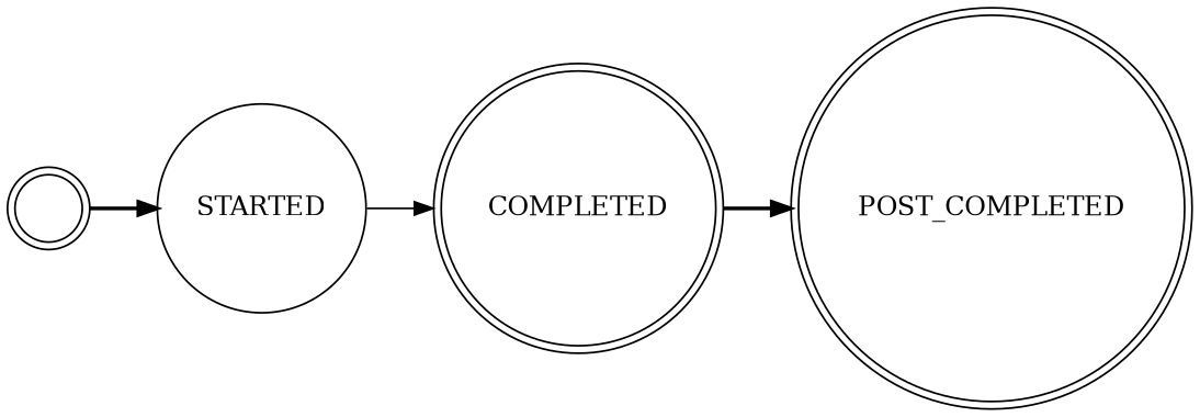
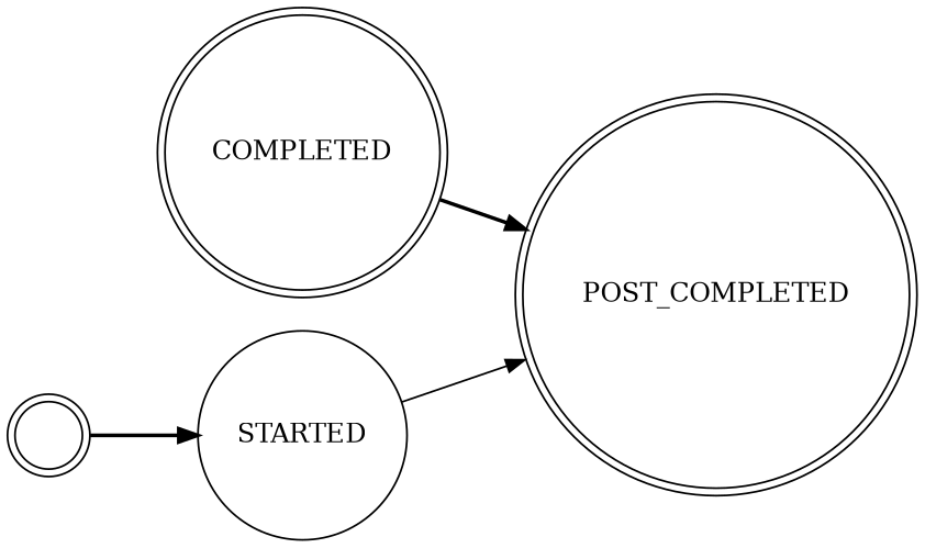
  digraph {
    rankdir=LR
    node [shape=doublecircle]
    edge [style=bold]
    STARTED [shape=circle]
    COMPLETED
    POST_COMPLETED
    ""
-   STARTED -> COMPLETED [style=solid]
+   STARTED -> POST_COMPLETED [style=solid]
    COMPLETED -> POST_COMPLETED
    "" -> STARTED
  }
